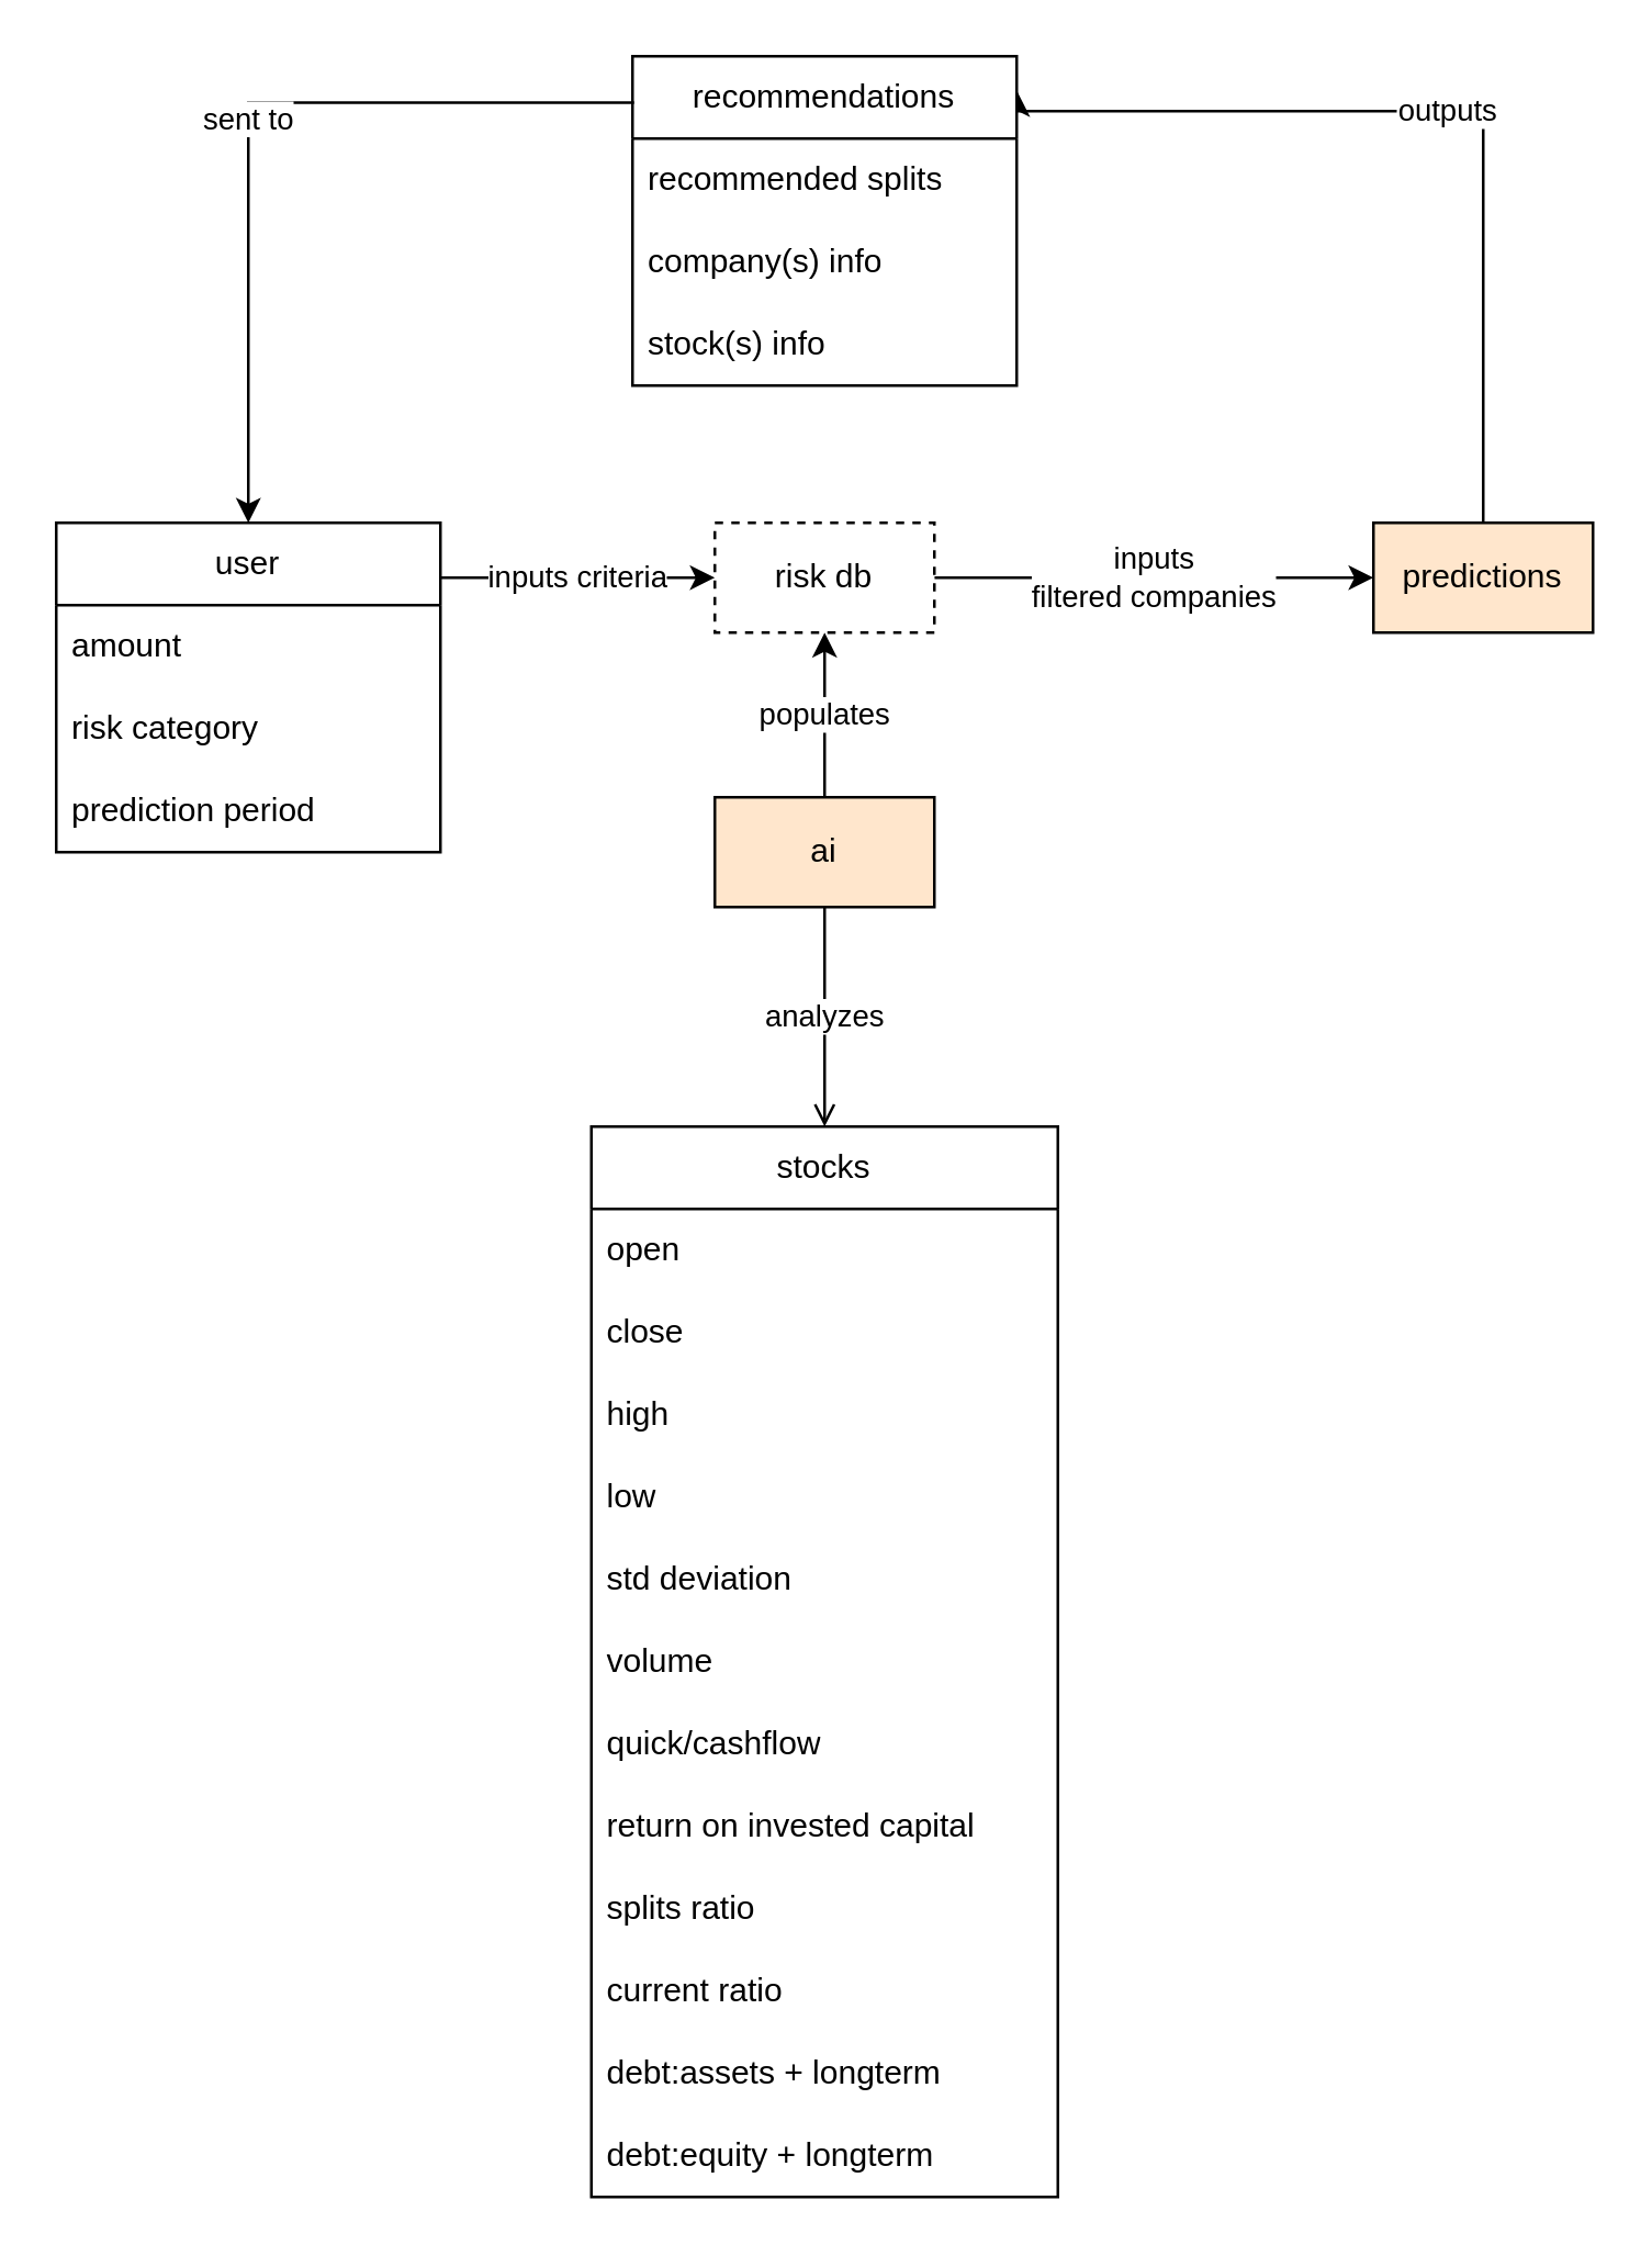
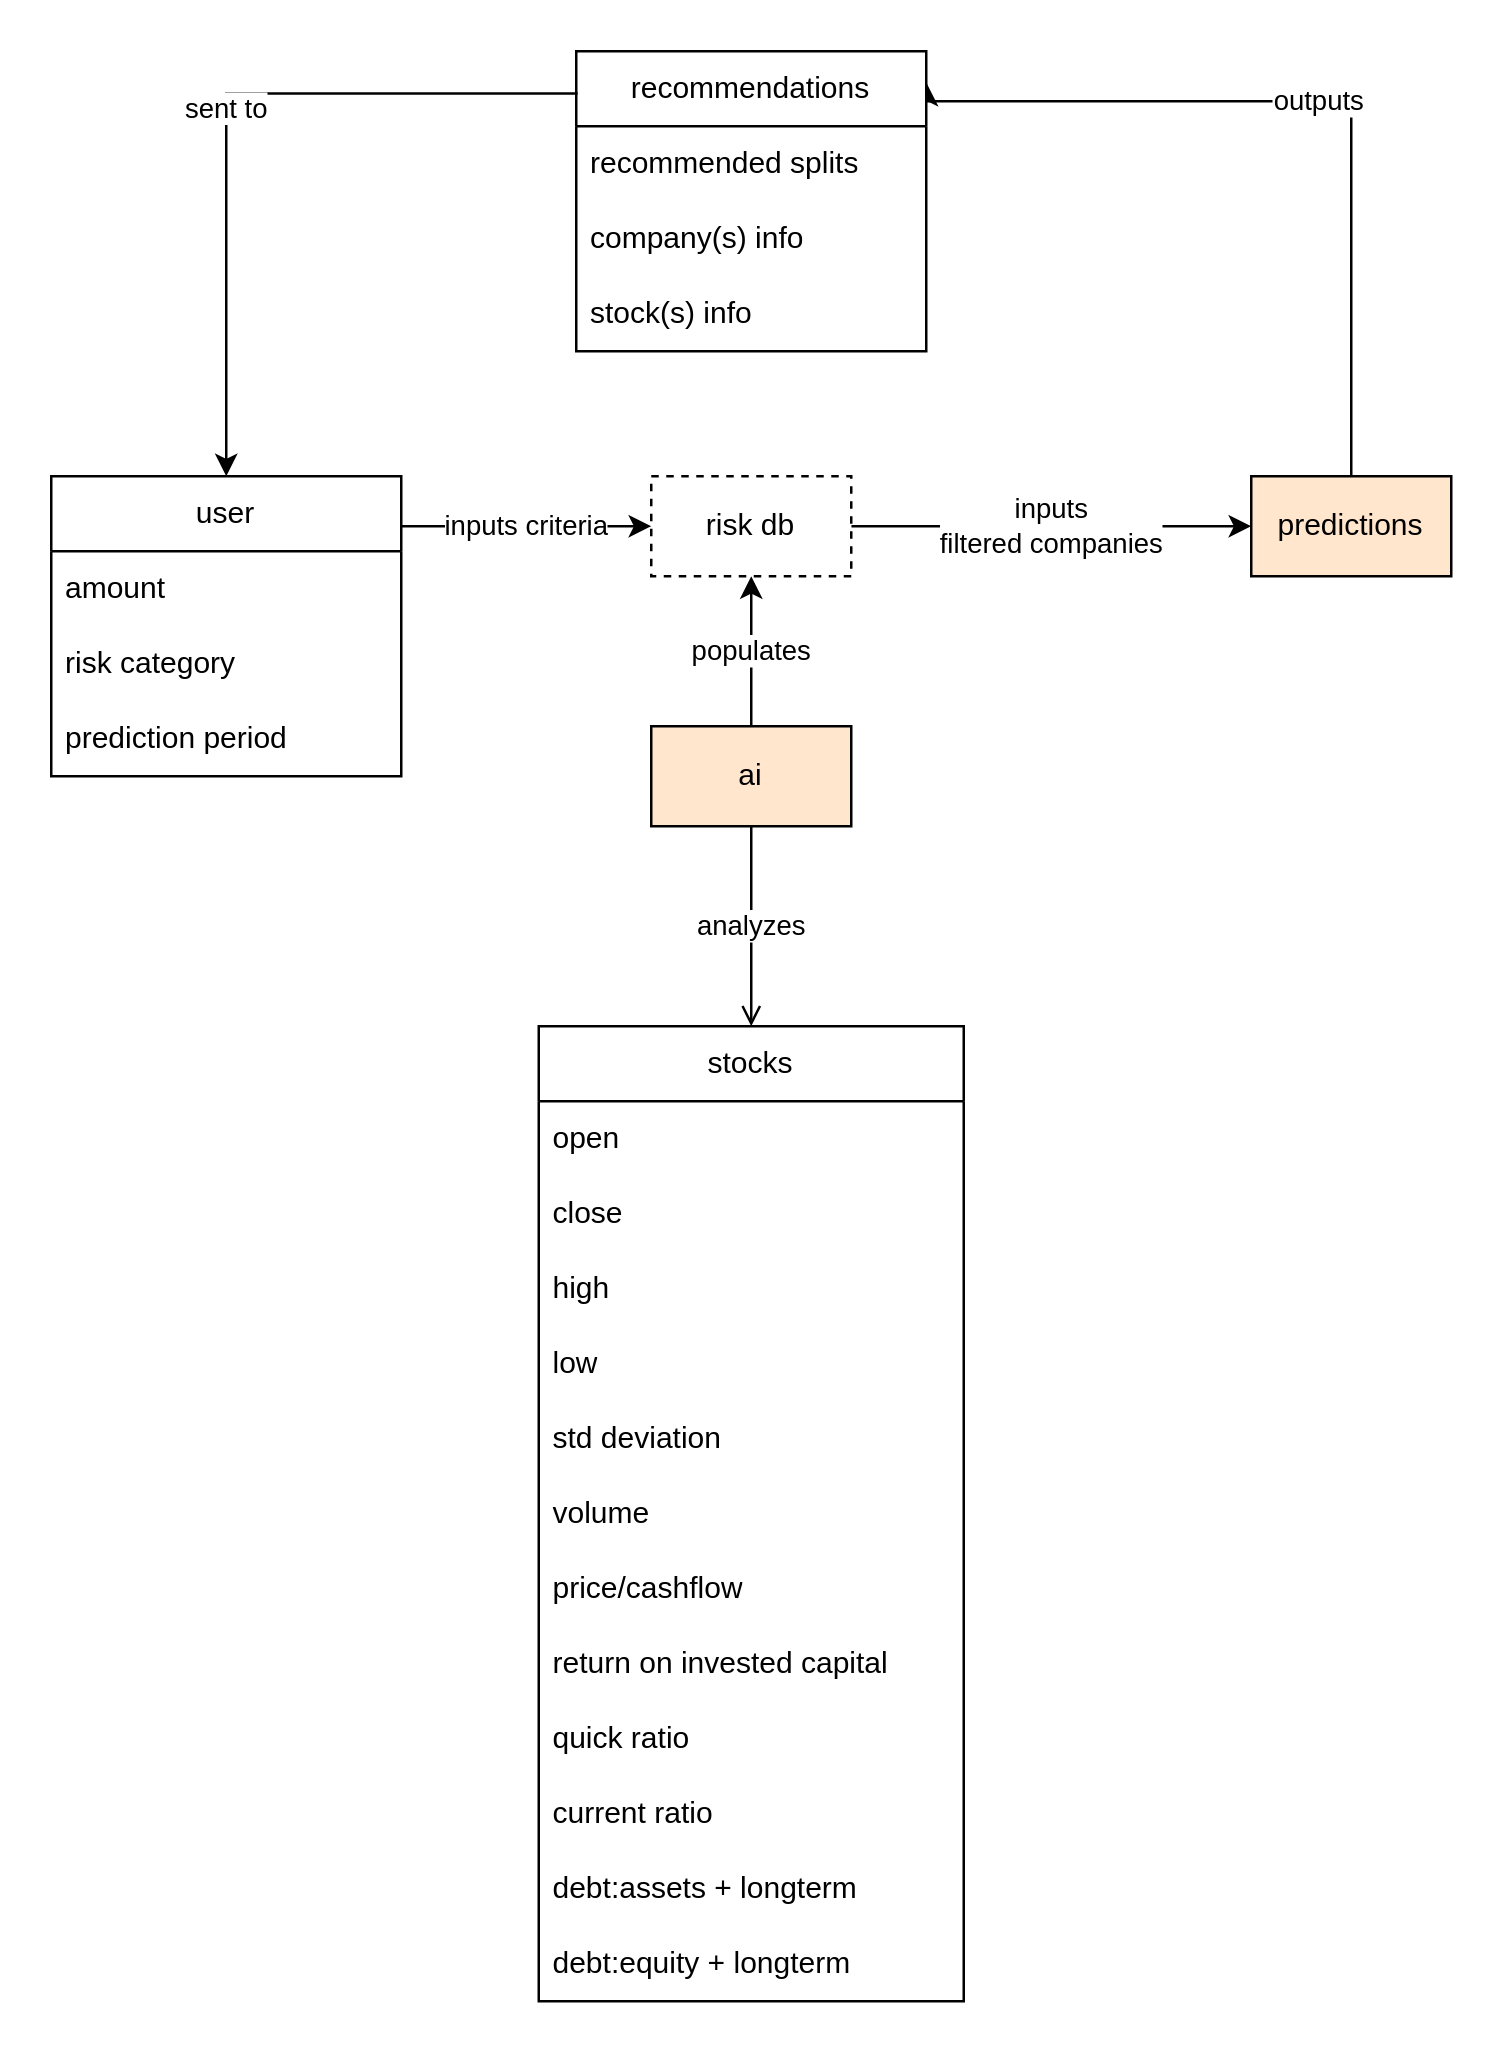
  <mxCell id="0" />
  <mxCell id="1" parent="0" />
  <mxCell id="2" value="populates" style="edgeStyle=orthogonalEdgeStyle;rounded=0;orthogonalLoop=1;jettySize=auto;html=1;entryX=0.5;entryY=1;entryDx=0;entryDy=0;" edge="1" parent="1" source="4" target="6"><mxGeometry relative="1" as="geometry" /></mxCell>
  <mxCell id="3" value="analyzes" style="edgeStyle=orthogonalEdgeStyle;rounded=0;orthogonalLoop=1;jettySize=auto;html=1;entryX=0.5;entryY=0;entryDx=0;entryDy=0;endArrow=open;" edge="1" parent="1" source="4" target="14"><mxGeometry relative="1" as="geometry" /></mxCell>
  <mxCell id="4" value="ai" style="rounded=0;whiteSpace=wrap;html=1;fillColor=#ffe6cc;" parent="1" vertex="1"><mxGeometry x="260" y="290" width="80" height="40" as="geometry" /></mxCell>
  <mxCell id="5" value="&lt;div&gt;inputs&lt;/div&gt;&lt;div&gt;filtered companies&lt;br&gt;&lt;/div&gt;" style="edgeStyle=orthogonalEdgeStyle;rounded=0;orthogonalLoop=1;jettySize=auto;html=1;entryX=0;entryY=0.5;entryDx=0;entryDy=0;" edge="1" parent="1" source="6" target="8"><mxGeometry relative="1" as="geometry" /></mxCell>
  <mxCell id="6" value="risk db" style="rounded=0;whiteSpace=wrap;html=1;dashed=1;" parent="1" vertex="1"><mxGeometry x="260" y="190" width="80" height="40" as="geometry" /></mxCell>
  <mxCell id="7" value="outputs" style="edgeStyle=orthogonalEdgeStyle;rounded=0;orthogonalLoop=1;jettySize=auto;html=1;entryX=1.002;entryY=0.108;entryDx=0;entryDy=0;entryPerimeter=0;" edge="1" parent="1" source="8" target="27"><mxGeometry relative="1" as="geometry"><Array as="points"><mxPoint x="540" y="40" /><mxPoint x="370" y="40" /></Array></mxGeometry></mxCell>
  <mxCell id="8" value="predictions" style="rounded=0;whiteSpace=wrap;html=1;fillColor=#ffe6cc;" parent="1" vertex="1"><mxGeometry x="500" y="190" width="80" height="40" as="geometry" /></mxCell>
  <mxCell id="9" value="inputs criteria" style="edgeStyle=orthogonalEdgeStyle;rounded=0;orthogonalLoop=1;jettySize=auto;html=1;entryX=0;entryY=0.5;entryDx=0;entryDy=0;exitX=1;exitY=0.167;exitDx=0;exitDy=0;exitPerimeter=0;" edge="1" parent="1" source="10" target="6"><mxGeometry relative="1" as="geometry" /></mxCell>
  <mxCell id="10" value="user" style="swimlane;fontStyle=0;childLayout=stackLayout;horizontal=1;startSize=30;horizontalStack=0;resizeParent=1;resizeParentMax=0;resizeLast=0;collapsible=1;marginBottom=0;whiteSpace=wrap;html=1;" parent="1" vertex="1"><mxGeometry x="20" y="190" width="140" height="120" as="geometry" /></mxCell>
  <mxCell id="11" value="amount" style="text;strokeColor=none;fillColor=none;align=left;verticalAlign=middle;spacingLeft=4;spacingRight=4;overflow=hidden;points=[[0,0.5],[1,0.5]];portConstraint=eastwest;rotatable=0;whiteSpace=wrap;html=1;" parent="10" vertex="1"><mxGeometry y="30" width="140" height="30" as="geometry" /></mxCell>
  <mxCell id="12" value="risk category" style="text;strokeColor=none;fillColor=none;align=left;verticalAlign=middle;spacingLeft=4;spacingRight=4;overflow=hidden;points=[[0,0.5],[1,0.5]];portConstraint=eastwest;rotatable=0;whiteSpace=wrap;html=1;" vertex="1" parent="10"><mxGeometry y="60" width="140" height="30" as="geometry" /></mxCell>
  <mxCell id="13" value="prediction period" style="text;strokeColor=none;fillColor=none;align=left;verticalAlign=middle;spacingLeft=4;spacingRight=4;overflow=hidden;points=[[0,0.5],[1,0.5]];portConstraint=eastwest;rotatable=0;whiteSpace=wrap;html=1;" vertex="1" parent="10"><mxGeometry y="90" width="140" height="30" as="geometry" /></mxCell>
  <mxCell id="14" value="stocks" style="swimlane;fontStyle=0;childLayout=stackLayout;horizontal=1;startSize=30;horizontalStack=0;resizeParent=1;resizeParentMax=0;resizeLast=0;collapsible=1;marginBottom=0;whiteSpace=wrap;html=1;" parent="1" vertex="1"><mxGeometry x="215" y="410" width="170" height="390" as="geometry" /></mxCell>
  <mxCell id="15" value="&lt;div&gt;open&lt;/div&gt;" style="text;strokeColor=none;fillColor=none;align=left;verticalAlign=middle;spacingLeft=4;spacingRight=4;overflow=hidden;points=[[0,0.5],[1,0.5]];portConstraint=eastwest;rotatable=0;whiteSpace=wrap;html=1;" parent="14" vertex="1"><mxGeometry y="30" width="170" height="30" as="geometry" /></mxCell>
  <mxCell id="16" value="close" style="text;strokeColor=none;fillColor=none;align=left;verticalAlign=middle;spacingLeft=4;spacingRight=4;overflow=hidden;points=[[0,0.5],[1,0.5]];portConstraint=eastwest;rotatable=0;whiteSpace=wrap;html=1;" parent="14" vertex="1"><mxGeometry y="60" width="170" height="30" as="geometry" /></mxCell>
  <mxCell id="17" value="high" style="text;strokeColor=none;fillColor=none;align=left;verticalAlign=middle;spacingLeft=4;spacingRight=4;overflow=hidden;points=[[0,0.5],[1,0.5]];portConstraint=eastwest;rotatable=0;whiteSpace=wrap;html=1;" parent="14" vertex="1"><mxGeometry y="90" width="170" height="30" as="geometry" /></mxCell>
  <mxCell id="18" value="low" style="text;strokeColor=none;fillColor=none;align=left;verticalAlign=middle;spacingLeft=4;spacingRight=4;overflow=hidden;points=[[0,0.5],[1,0.5]];portConstraint=eastwest;rotatable=0;whiteSpace=wrap;html=1;" parent="14" vertex="1"><mxGeometry y="120" width="170" height="30" as="geometry" /></mxCell>
  <mxCell id="19" value="std deviation" style="text;strokeColor=none;fillColor=none;align=left;verticalAlign=middle;spacingLeft=4;spacingRight=4;overflow=hidden;points=[[0,0.5],[1,0.5]];portConstraint=eastwest;rotatable=0;whiteSpace=wrap;html=1;" parent="14" vertex="1"><mxGeometry y="150" width="170" height="30" as="geometry" /></mxCell>
  <mxCell id="20" value="volume" style="text;strokeColor=none;fillColor=none;align=left;verticalAlign=middle;spacingLeft=4;spacingRight=4;overflow=hidden;points=[[0,0.5],[1,0.5]];portConstraint=eastwest;rotatable=0;whiteSpace=wrap;html=1;" parent="14" vertex="1"><mxGeometry y="180" width="170" height="30" as="geometry" /></mxCell>
- <mxCell id="21" value="quick/cashflow" style="text;strokeColor=none;fillColor=none;align=left;verticalAlign=middle;spacingLeft=4;spacingRight=4;overflow=hidden;points=[[0,0.5],[1,0.5]];portConstraint=eastwest;rotatable=0;whiteSpace=wrap;html=1;" parent="14" vertex="1"><mxGeometry y="210" width="170" height="30" as="geometry" /></mxCell>
+ <mxCell id="21" value="price/cashflow" style="text;strokeColor=none;fillColor=none;align=left;verticalAlign=middle;spacingLeft=4;spacingRight=4;overflow=hidden;points=[[0,0.5],[1,0.5]];portConstraint=eastwest;rotatable=0;whiteSpace=wrap;html=1;" parent="14" vertex="1"><mxGeometry y="210" width="170" height="30" as="geometry" /></mxCell>
  <mxCell id="22" value="return on invested capital" style="text;strokeColor=none;fillColor=none;align=left;verticalAlign=middle;spacingLeft=4;spacingRight=4;overflow=hidden;points=[[0,0.5],[1,0.5]];portConstraint=eastwest;rotatable=0;whiteSpace=wrap;html=1;" parent="14" vertex="1"><mxGeometry y="240" width="170" height="30" as="geometry" /></mxCell>
- <mxCell id="23" value="splits ratio" style="text;strokeColor=none;fillColor=none;align=left;verticalAlign=middle;spacingLeft=4;spacingRight=4;overflow=hidden;points=[[0,0.5],[1,0.5]];portConstraint=eastwest;rotatable=0;whiteSpace=wrap;html=1;" parent="14" vertex="1"><mxGeometry y="270" width="170" height="30" as="geometry" /></mxCell>
+ <mxCell id="23" value="quick ratio" style="text;strokeColor=none;fillColor=none;align=left;verticalAlign=middle;spacingLeft=4;spacingRight=4;overflow=hidden;points=[[0,0.5],[1,0.5]];portConstraint=eastwest;rotatable=0;whiteSpace=wrap;html=1;" parent="14" vertex="1"><mxGeometry y="270" width="170" height="30" as="geometry" /></mxCell>
  <mxCell id="24" value="current ratio" style="text;strokeColor=none;fillColor=none;align=left;verticalAlign=middle;spacingLeft=4;spacingRight=4;overflow=hidden;points=[[0,0.5],[1,0.5]];portConstraint=eastwest;rotatable=0;whiteSpace=wrap;html=1;" parent="14" vertex="1"><mxGeometry y="300" width="170" height="30" as="geometry" /></mxCell>
  <mxCell id="25" value="debt:assets + longterm" style="text;strokeColor=none;fillColor=none;align=left;verticalAlign=middle;spacingLeft=4;spacingRight=4;overflow=hidden;points=[[0,0.5],[1,0.5]];portConstraint=eastwest;rotatable=0;whiteSpace=wrap;html=1;" parent="14" vertex="1"><mxGeometry y="330" width="170" height="30" as="geometry" /></mxCell>
  <mxCell id="26" value="debt:equity + longterm" style="text;strokeColor=none;fillColor=none;align=left;verticalAlign=middle;spacingLeft=4;spacingRight=4;overflow=hidden;points=[[0,0.5],[1,0.5]];portConstraint=eastwest;rotatable=0;whiteSpace=wrap;html=1;" parent="14" vertex="1"><mxGeometry y="360" width="170" height="30" as="geometry" /></mxCell>
  <mxCell id="27" value="recommendations" style="swimlane;fontStyle=0;childLayout=stackLayout;horizontal=1;startSize=30;horizontalStack=0;resizeParent=1;resizeParentMax=0;resizeLast=0;collapsible=1;marginBottom=0;whiteSpace=wrap;html=1;" parent="1" vertex="1"><mxGeometry x="230" y="20" width="140" height="120" as="geometry" /></mxCell>
  <mxCell id="28" value="recommended splits" style="text;strokeColor=none;fillColor=none;align=left;verticalAlign=middle;spacingLeft=4;spacingRight=4;overflow=hidden;points=[[0,0.5],[1,0.5]];portConstraint=eastwest;rotatable=0;whiteSpace=wrap;html=1;" parent="27" vertex="1"><mxGeometry y="30" width="140" height="30" as="geometry" /></mxCell>
  <mxCell id="29" value="company(s) info" style="text;strokeColor=none;fillColor=none;align=left;verticalAlign=middle;spacingLeft=4;spacingRight=4;overflow=hidden;points=[[0,0.5],[1,0.5]];portConstraint=eastwest;rotatable=0;whiteSpace=wrap;html=1;" parent="27" vertex="1"><mxGeometry y="60" width="140" height="30" as="geometry" /></mxCell>
  <mxCell id="30" value="stock(s) info" style="text;strokeColor=none;fillColor=none;align=left;verticalAlign=middle;spacingLeft=4;spacingRight=4;overflow=hidden;points=[[0,0.5],[1,0.5]];portConstraint=eastwest;rotatable=0;whiteSpace=wrap;html=1;" parent="27" vertex="1"><mxGeometry y="90" width="140" height="30" as="geometry" /></mxCell>
  <mxCell id="31" value="sent to" style="edgeStyle=orthogonalEdgeStyle;rounded=0;orthogonalLoop=1;jettySize=auto;html=1;entryX=0.5;entryY=0;entryDx=0;entryDy=0;exitX=0.004;exitY=0.141;exitDx=0;exitDy=0;exitPerimeter=0;" edge="1" parent="1" source="27" target="10"><mxGeometry relative="1" as="geometry" /></mxCell>
